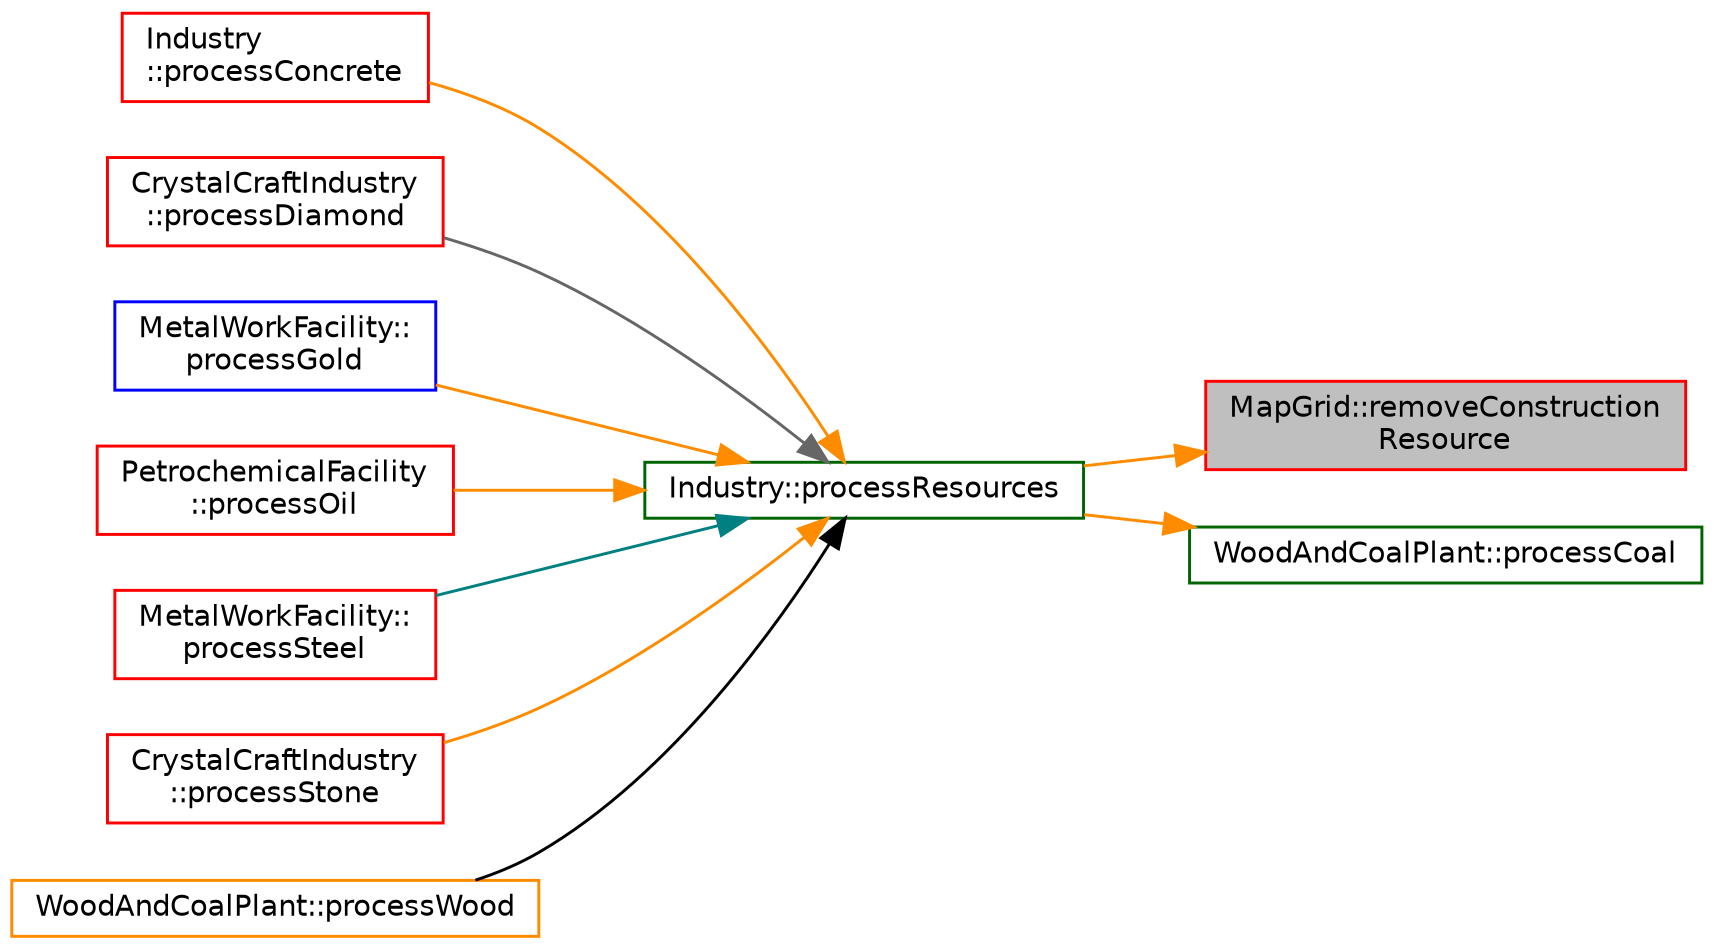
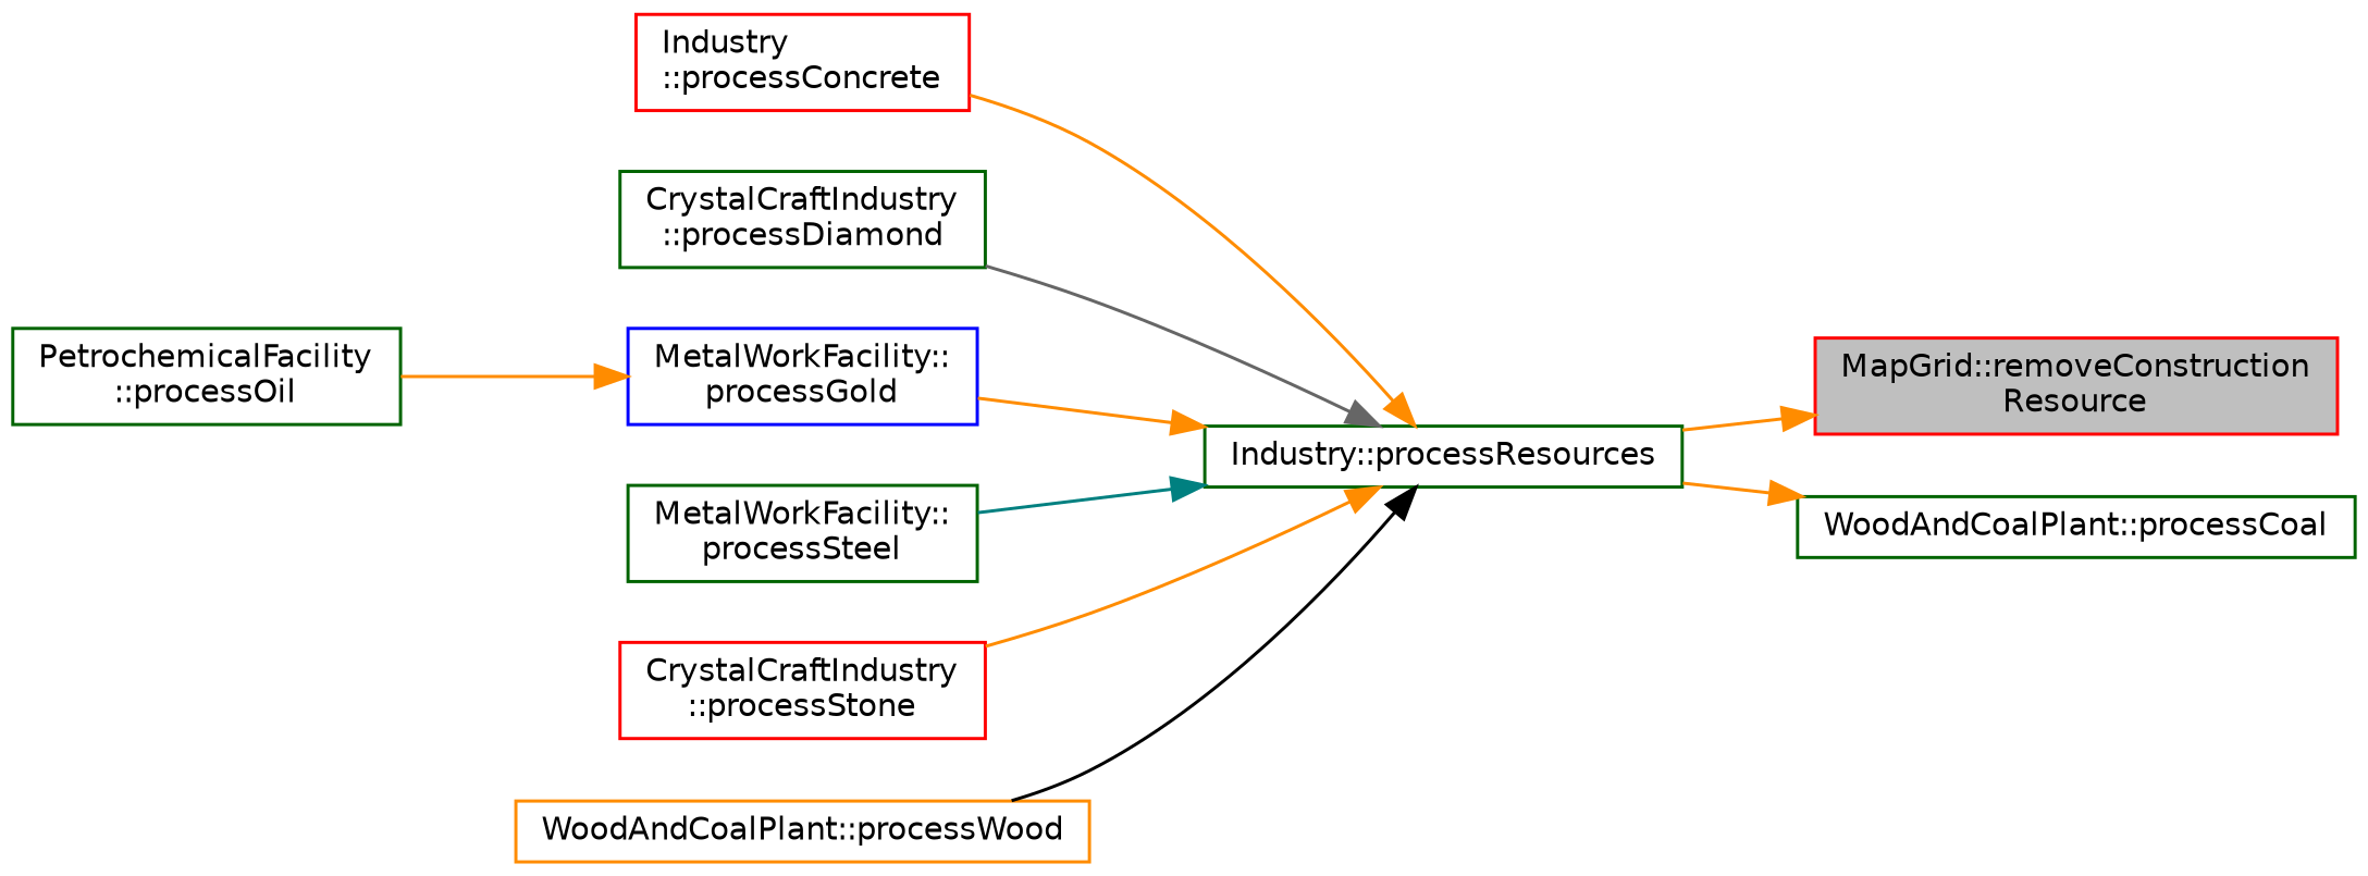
  digraph {
    rankdir=RL
    node [color=darkgreen fillcolor=white fontname=Helvetica fontsize=10 shape=record style=filled]
    edge [color=darkorange dir=back fontname=Helvetica fontsize=10 labelfontname=Helvetica labelfontsize=10 style=solid]
    n1 [color=red fillcolor=grey75 fontcolor=black height=0.2 label="MapGrid::removeConstruction\lResource" width=0.4]
    n2 [height=0.2 label="Industry::processResources" width=0.4]
    n3 [color=red height=0.2 label="Industry\l::processConcrete" width=0.4]
-   n4 [color=red height=0.2 label="CrystalCraftIndustry\l::processDiamond" width=0.4]
+   n4 [height=0.2 label="CrystalCraftIndustry\l::processDiamond" width=0.4]
    n5 [color=blue height=0.2 label="MetalWorkFacility::\lprocessGold" width=0.4]
-   n6 [color=red height=0.2 label="PetrochemicalFacility\l::processOil" width=0.4]
-   n7 [color=red height=0.2 label="MetalWorkFacility::\lprocessSteel" width=0.4]
+   n6 [height=0.2 label="PetrochemicalFacility\l::processOil" width=0.4]
+   n7 [height=0.2 label="MetalWorkFacility::\lprocessSteel" width=0.4]
    n8 [color=red height=0.2 label="CrystalCraftIndustry\l::processStone" width=0.4]
    n9 [color=darkorange height=0.2 label="WoodAndCoalPlant::processWood" width=0.4]
    n10 [height=0.2 label="WoodAndCoalPlant::processCoal" width=0.4]
    n1 -> n2
    n2 -> n3
    n2 -> n4 [color=gray40]
    n2 -> n5
-   n2 -> n6
+   n5 -> n6
    n2 -> n7 [color=teal]
    n2 -> n8
    n2 -> n9 [color=black]
    n10 -> n2
  }
